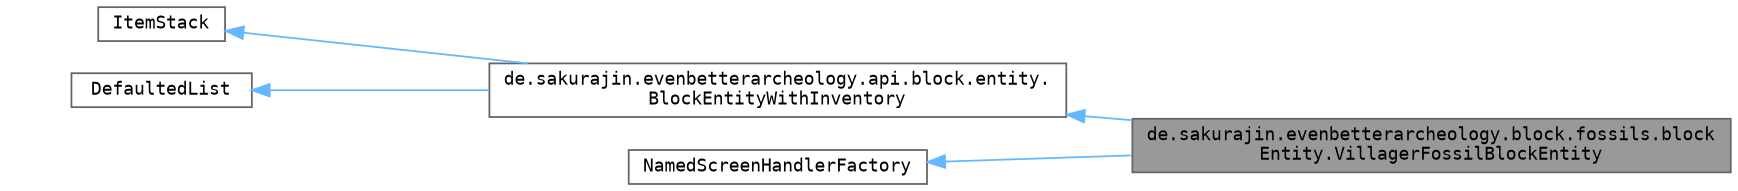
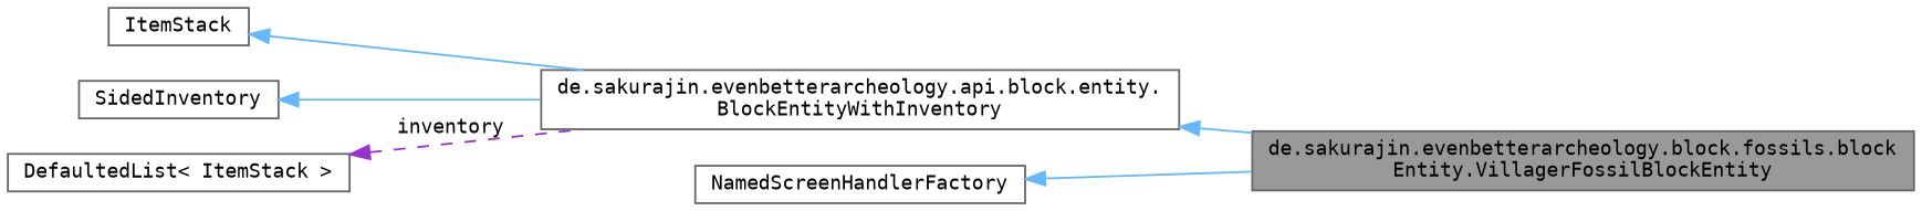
  digraph {
    fontname="DejaVu Sans Mono"
    rankdir=LR
    node [color=gray40 fillcolor=white fontname="DejaVu Sans Mono" fontsize=10 shape=box style=filled]
    edge [color=steelblue1 dir=back fontname="DejaVu Sans Mono" fontsize=10 labelfontname=Helvetica labelfontsize=10 style=solid]
    n1 [fillcolor=grey60 fontcolor=black height=0.2 label="de.sakurajin.evenbetterarcheology.block.fossils.block\lEntity.VillagerFossilBlockEntity" width=0.4]
    n2 [height=0.2 label="de.sakurajin.evenbetterarcheology.api.block.entity.\lBlockEntityWithInventory" width=0.4]
    n3 [height=0.2 label=ItemStack width=0.4]
-   n4 [height=0.2 label=DefaultedList width=0.4]
+   n4 [height=0.2 label=SidedInventory width=0.4]
+   n5 [height=0.2 label="DefaultedList\< ItemStack \>" width=0.4]
    n6 [height=0.2 label=NamedScreenHandlerFactory width=0.4]
    n2 -> n1
    n3 -> n2
    n4 -> n2
+   n5 -> n2 [color=darkorchid3 label=" inventory" style=dashed]
    n6 -> n1
  }
